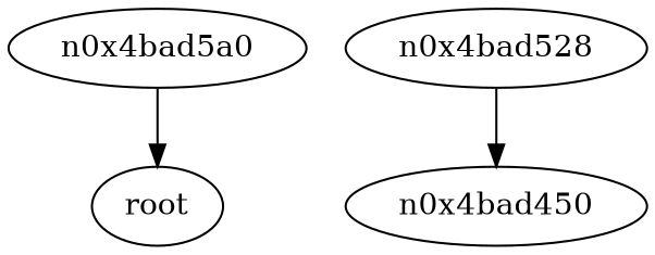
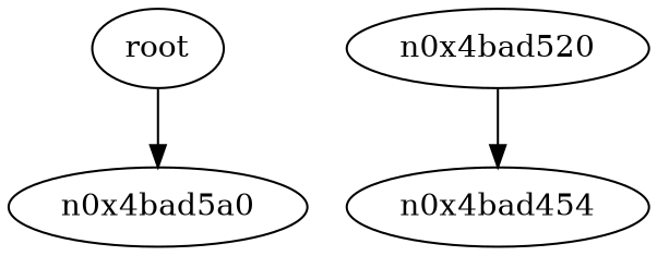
  digraph {
    n1 [label=root]
    n0x4bad5a0
-   n0x4bad520 [label=n0x4bad528]
-   n0x4bad450
-   n0x4bad5a0 -> n1
+   n0x4bad520
+   n0x4bad450 [label=n0x4bad454]
+   n1 -> n0x4bad5a0
    n0x4bad520 -> n0x4bad450
  }
